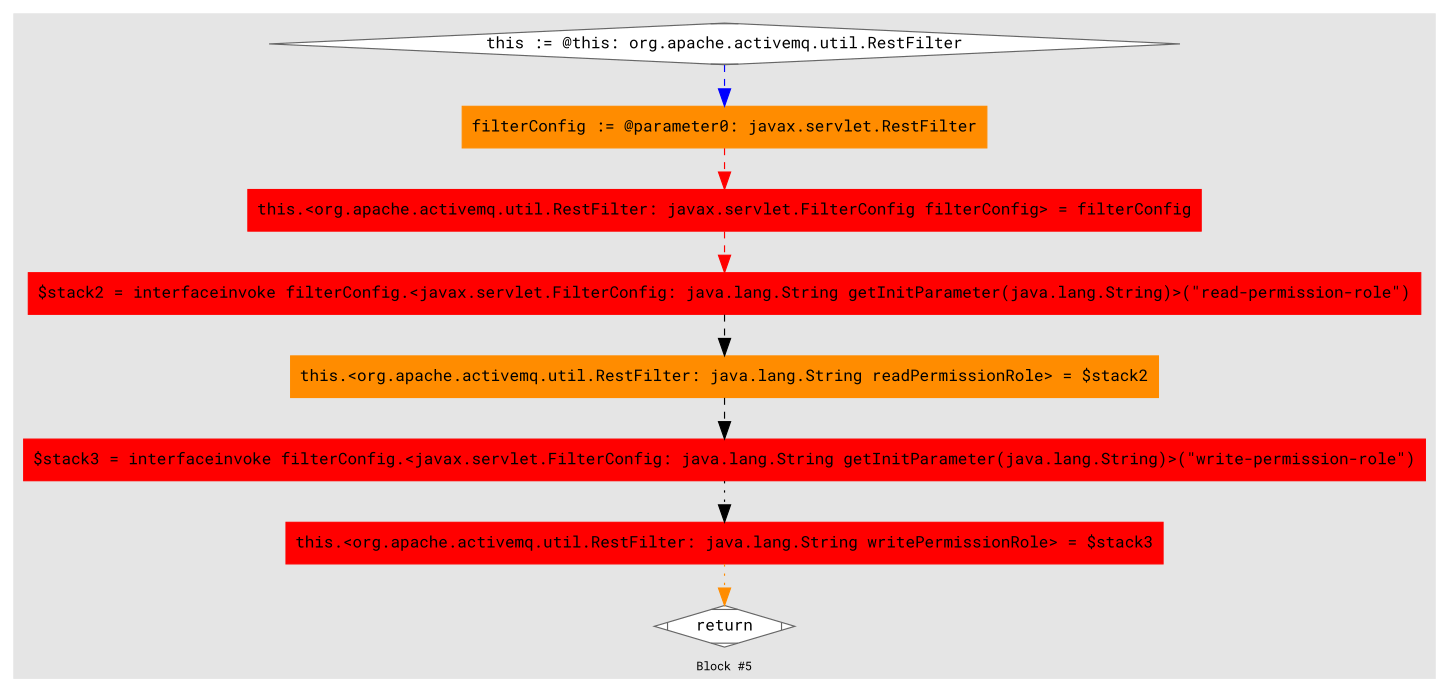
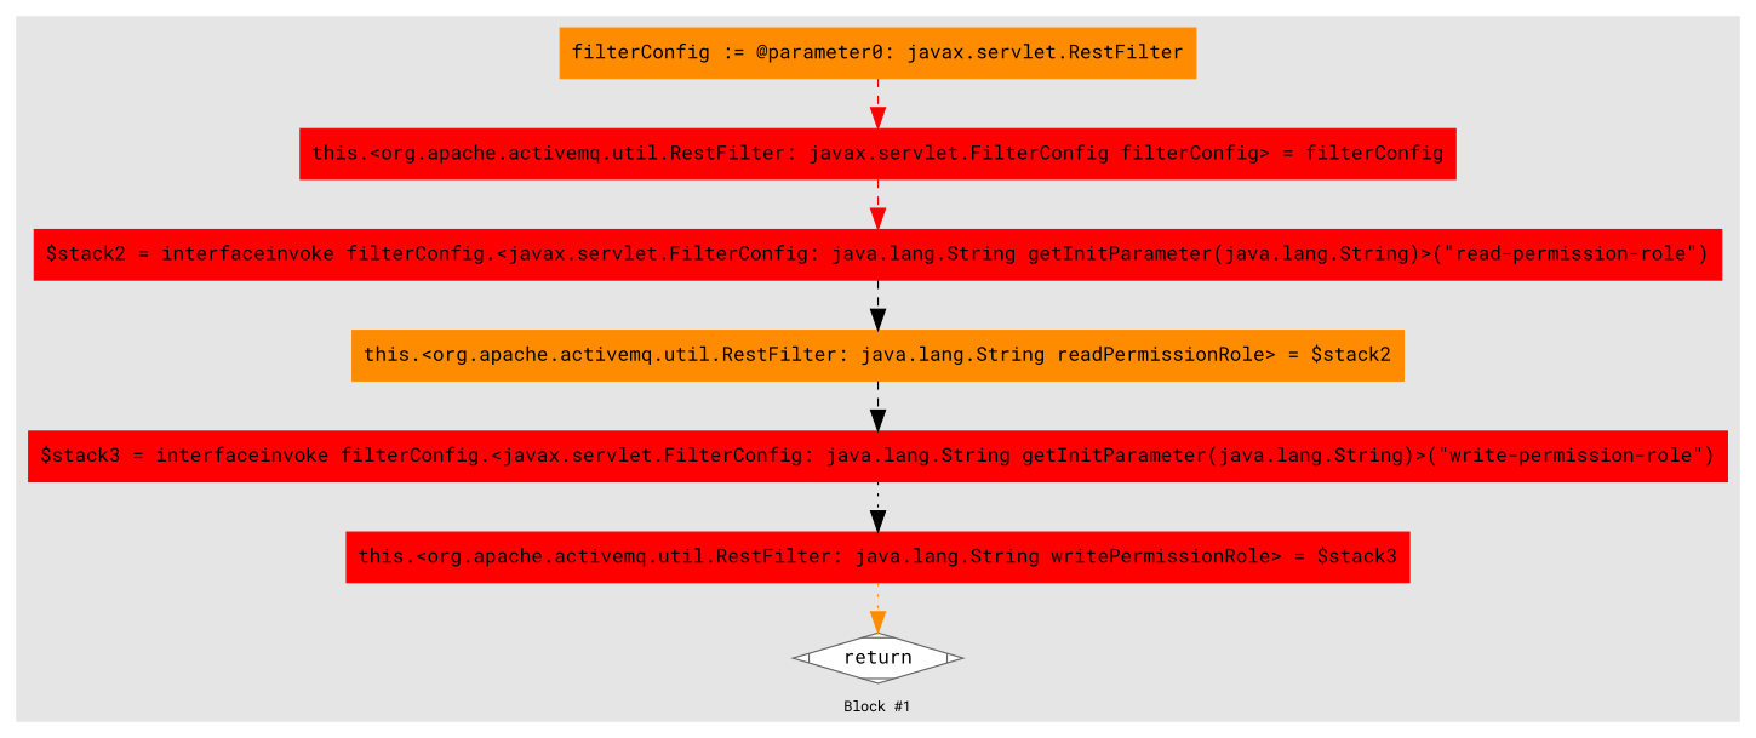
  digraph {
    color=gray90
    compound=true
    fontname="Roboto Mono"
    fontsize=10
    labelloc=b
    style=filled
    node [color=red fontname="Roboto Mono" shape=box style=filled]
    edge [arrowsize=1.5 color=black fontcolor=grey40 fontname="Roboto Mono" fontsize=10 style=dashed]
-   n1 [color=gray40 fillcolor=white label="this := @this: org.apache.activemq.util.RestFilter" shape=Mdiamond]
    n2 [color=darkorange label="filterConfig := @parameter0: javax.servlet.RestFilter"]
    n3 [label="this.&lt;org.apache.activemq.util.RestFilter: javax.servlet.FilterConfig filterConfig&gt; = filterConfig"]
    n4 [label="$stack2 = interfaceinvoke filterConfig.&lt;javax.servlet.FilterConfig: java.lang.String getInitParameter(java.lang.String)&gt;(&quot;read-permission-role&quot;)"]
    n5 [color=darkorange label="this.&lt;org.apache.activemq.util.RestFilter: java.lang.String readPermissionRole&gt; = $stack2"]
    n6 [label="$stack3 = interfaceinvoke filterConfig.&lt;javax.servlet.FilterConfig: java.lang.String getInitParameter(java.lang.String)&gt;(&quot;write-permission-role&quot;)"]
    n7 [label="this.&lt;org.apache.activemq.util.RestFilter: java.lang.String writePermissionRole&gt; = $stack3"]
    n8 [color=gray40 fillcolor=white label=return shape=Mdiamond]
    subgraph cluster_1 {
-     label="Block #5"
-     n1
+     label="Block #1"
      n2
      n3
      n4
      n5
      n6
      n7
      n8
    }
-   n1 -> n2 [color=blue]
    n2 -> n3 [color=red]
    n3 -> n4 [color=red]
    n4 -> n5
    n5 -> n6
    n6 -> n7 [style=dotted]
    n7 -> n8 [color=darkorange style=dotted]
  }
